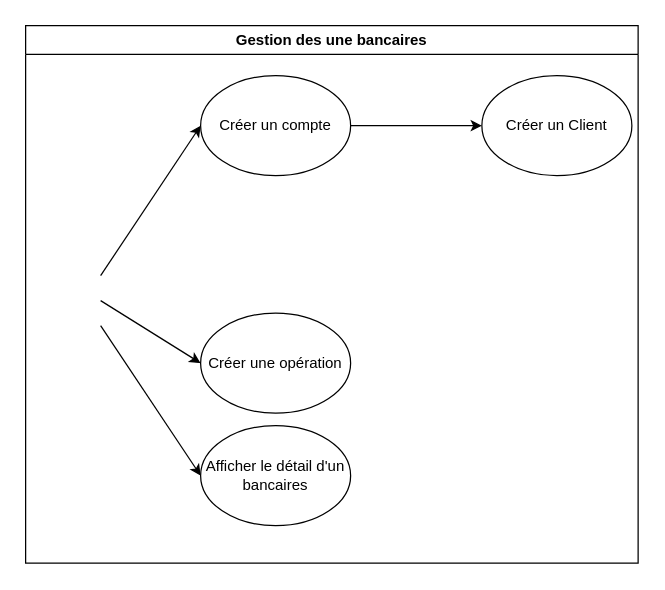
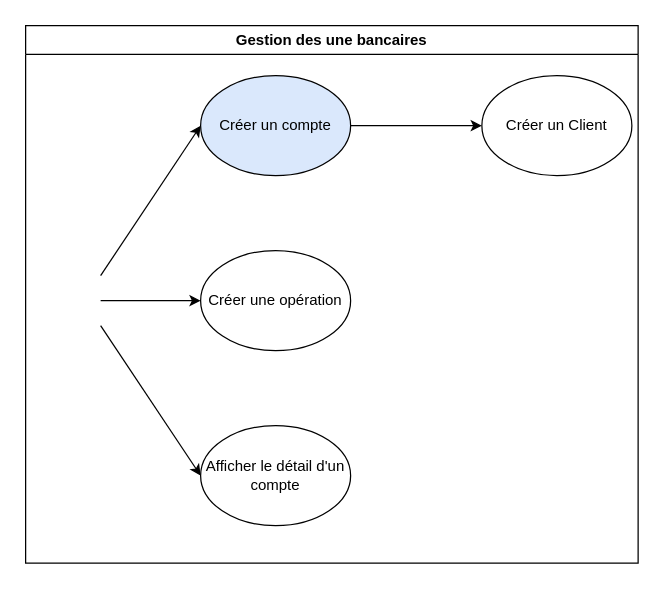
  <mxCell id="0" />
  <mxCell id="1" parent="0" />
- <mxCell id="2" value="Créer un compte" style="ellipse;whiteSpace=wrap;html=1;" vertex="1" parent="1"><mxGeometry x="160" y="60" width="120" height="80" as="geometry" /></mxCell>
+ <mxCell id="2" value="Créer un compte" style="ellipse;whiteSpace=wrap;html=1;fillColor=#dae8fc;" vertex="1" parent="1"><mxGeometry x="160" y="60" width="120" height="80" as="geometry" /></mxCell>
  <mxCell id="3" value="" style="endArrow=classic;html=1;entryX=0;entryY=0.5;entryDx=0;entryDy=0;" edge="1" parent="1" target="2"><mxGeometry width="50" height="50" relative="1" as="geometry"><mxPoint x="80" y="220" as="sourcePoint" /><mxPoint x="130" y="120" as="targetPoint" /></mxGeometry></mxCell>
- <mxCell id="4" value="Créer une opération" style="ellipse;whiteSpace=wrap;html=1;" vertex="1" parent="1"><mxGeometry x="160" y="250" width="120" height="80" as="geometry" /></mxCell>
- <mxCell id="5" value="Afficher le détail d'un bancaires" style="ellipse;whiteSpace=wrap;html=1;" vertex="1" parent="1"><mxGeometry x="160" y="340" width="120" height="80" as="geometry" /></mxCell>
+ <mxCell id="4" value="Créer une opération" style="ellipse;whiteSpace=wrap;html=1;" vertex="1" parent="1"><mxGeometry x="160" y="200" width="120" height="80" as="geometry" /></mxCell>
+ <mxCell id="5" value="Afficher le détail d'un compte" style="ellipse;whiteSpace=wrap;html=1;" vertex="1" parent="1"><mxGeometry x="160" y="340" width="120" height="80" as="geometry" /></mxCell>
  <mxCell id="6" value="" style="endArrow=classic;html=1;entryX=0;entryY=0.5;entryDx=0;entryDy=0;" edge="1" parent="1" target="4"><mxGeometry width="50" height="50" relative="1" as="geometry"><mxPoint x="80" y="240" as="sourcePoint" /><mxPoint x="130" y="190" as="targetPoint" /></mxGeometry></mxCell>
  <mxCell id="7" value="" style="endArrow=classic;html=1;entryX=0;entryY=0.5;entryDx=0;entryDy=0;" edge="1" parent="1" target="5"><mxGeometry width="50" height="50" relative="1" as="geometry"><mxPoint x="80" y="260" as="sourcePoint" /><mxPoint x="170" y="110" as="targetPoint" /></mxGeometry></mxCell>
  <mxCell id="8" value="Créer un Client" style="ellipse;whiteSpace=wrap;html=1;" vertex="1" parent="1"><mxGeometry x="385" y="60" width="120" height="80" as="geometry" /></mxCell>
  <mxCell id="9" value="" style="endArrow=classic;html=1;entryX=0;entryY=0.5;entryDx=0;entryDy=0;" edge="1" parent="1" target="8"><mxGeometry width="50" height="50" relative="1" as="geometry"><mxPoint x="280" y="100" as="sourcePoint" /><mxPoint x="330" y="50" as="targetPoint" /></mxGeometry></mxCell>
  <mxCell id="10" value="Gestion des une bancaires" style="swimlane;whiteSpace=wrap;html=1;" vertex="1" parent="1"><mxGeometry y="20" width="490" height="430" as="geometry" x="20" /></mxCell>
